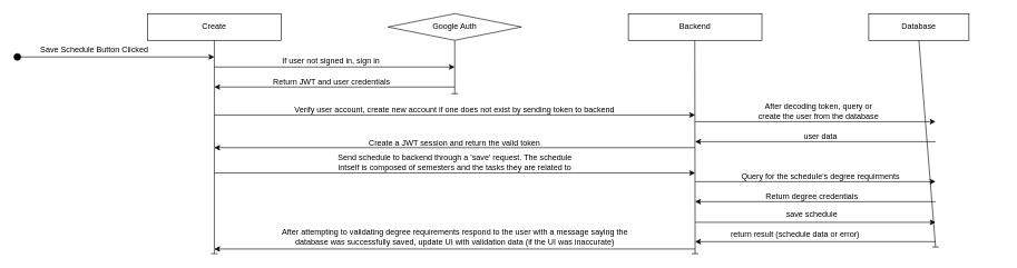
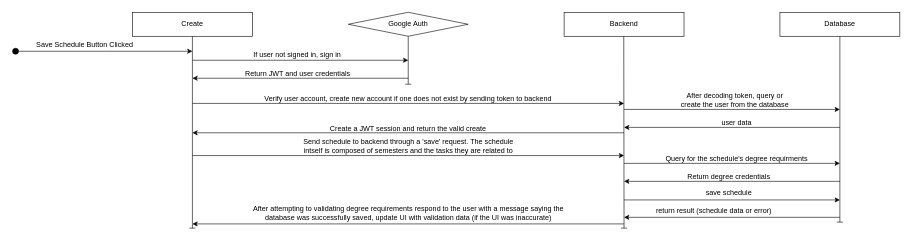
  <mxCell id="0" />
  <mxCell id="1" parent="0" />
  <mxCell id="2" value="Create" style="rounded=0;whiteSpace=wrap;html=1;" parent="1" vertex="1"><mxGeometry x="220" y="20" width="200" height="40" as="geometry" /></mxCell>
  <mxCell id="3" value="Backend" style="rounded=0;whiteSpace=wrap;html=1;" parent="1" vertex="1"><mxGeometry x="940" y="20" width="200" height="40" as="geometry" /></mxCell>
- <mxCell id="4" value="Database" style="rounded=0;whiteSpace=wrap;html=1;" parent="1" vertex="1"><mxGeometry x="1300" y="20" width="150" height="40" as="geometry" /></mxCell>
+ <mxCell id="4" value="Database" style="rounded=0;whiteSpace=wrap;html=1;" parent="1" vertex="1"><mxGeometry x="1300" y="20" width="200" height="40" as="geometry" /></mxCell>
  <mxCell id="5" value="Google Auth" style="rhombus;whiteSpace=wrap;html=1;" parent="1" vertex="1"><mxGeometry x="580" y="20" width="200" height="40" as="geometry" /></mxCell>
  <mxCell id="6" value="" style="endArrow=none;html=1;rounded=0;entryX=0.5;entryY=1;entryDx=0;entryDy=0;" parent="1" target="5" edge="1"><mxGeometry width="50" height="50" relative="1" as="geometry"><mxPoint x="680" y="140" as="sourcePoint" /><mxPoint x="900" y="240" as="targetPoint" /></mxGeometry></mxCell>
  <mxCell id="7" value="" style="endArrow=none;html=1;rounded=0;entryX=0.5;entryY=1;entryDx=0;entryDy=0;" parent="1" target="2" edge="1"><mxGeometry width="50" height="50" relative="1" as="geometry"><mxPoint x="320" y="380" as="sourcePoint" /><mxPoint x="349.5" y="60" as="targetPoint" /></mxGeometry></mxCell>
  <mxCell id="8" value="" style="endArrow=none;html=1;rounded=0;entryX=0.5;entryY=1;entryDx=0;entryDy=0;" parent="1" edge="1"><mxGeometry width="50" height="50" relative="1" as="geometry"><mxPoint x="1040" y="380" as="sourcePoint" /><mxPoint x="1039.5" y="60" as="targetPoint" /></mxGeometry></mxCell>
  <mxCell id="9" value="" style="endArrow=none;html=1;rounded=0;entryX=0.5;entryY=1;entryDx=0;entryDy=0;" parent="1" target="4" edge="1"><mxGeometry width="50" height="50" relative="1" as="geometry"><mxPoint x="1400" y="370" as="sourcePoint" /><mxPoint x="1410" y="60" as="targetPoint" /></mxGeometry></mxCell>
  <mxCell id="10" style="edgeStyle=orthogonalEdgeStyle;rounded=0;orthogonalLoop=1;jettySize=auto;html=1;" parent="1" source="11" edge="1"><mxGeometry relative="1" as="geometry"><mxPoint x="320" y="85" as="targetPoint" /></mxGeometry></mxCell>
  <mxCell id="11" value="" style="ellipse;whiteSpace=wrap;html=1;aspect=fixed;fillColor=#000000;" parent="1" vertex="1"><mxGeometry x="20" y="80" width="10" height="10" as="geometry" /></mxCell>
  <mxCell id="12" value="Save Schedule Button Clicked" style="text;html=1;align=center;verticalAlign=middle;resizable=0;points=[];autosize=1;strokeColor=none;fillColor=none;" parent="1" vertex="1"><mxGeometry x="50" y="60" width="180" height="30" as="geometry" /></mxCell>
  <mxCell id="13" style="edgeStyle=orthogonalEdgeStyle;rounded=0;orthogonalLoop=1;jettySize=auto;html=1;" parent="1" edge="1"><mxGeometry relative="1" as="geometry"><mxPoint x="680" y="100" as="targetPoint" /><mxPoint x="320" y="100" as="sourcePoint" /></mxGeometry></mxCell>
  <mxCell id="14" value="If user not signed in, sign in" style="text;html=1;strokeColor=none;fillColor=none;align=center;verticalAlign=middle;whiteSpace=wrap;rounded=0;" parent="1" vertex="1"><mxGeometry x="410" y="76" width="170" height="30" as="geometry" /></mxCell>
  <mxCell id="15" style="edgeStyle=orthogonalEdgeStyle;rounded=0;orthogonalLoop=1;jettySize=auto;html=1;" parent="1" edge="1"><mxGeometry relative="1" as="geometry"><mxPoint x="320" y="130" as="targetPoint" /><mxPoint x="680" y="130" as="sourcePoint" /></mxGeometry></mxCell>
  <mxCell id="16" value="Return JWT and user credentials" style="text;html=1;strokeColor=none;fillColor=none;align=center;verticalAlign=middle;whiteSpace=wrap;rounded=0;" parent="1" vertex="1"><mxGeometry x="396" y="108" width="200" height="30" as="geometry" /></mxCell>
  <mxCell id="17" style="edgeStyle=orthogonalEdgeStyle;rounded=0;orthogonalLoop=1;jettySize=auto;html=1;" parent="1" edge="1"><mxGeometry relative="1" as="geometry"><mxPoint x="1040" y="172" as="targetPoint" /><mxPoint x="320" y="172" as="sourcePoint" /></mxGeometry></mxCell>
  <mxCell id="18" value="Verify user account, create new account if one does not exist by sending token to backend" style="text;html=1;strokeColor=none;fillColor=none;align=center;verticalAlign=middle;whiteSpace=wrap;rounded=0;" parent="1" vertex="1"><mxGeometry x="385" y="150" width="590" height="30" as="geometry" /></mxCell>
  <mxCell id="19" style="edgeStyle=orthogonalEdgeStyle;rounded=0;orthogonalLoop=1;jettySize=auto;html=1;endArrow=none;endFill=0;startArrow=classic;startFill=1;" parent="1" edge="1"><mxGeometry relative="1" as="geometry"><mxPoint x="1040" y="221" as="targetPoint" /><mxPoint x="320" y="221" as="sourcePoint" /></mxGeometry></mxCell>
- <mxCell id="20" value="Create a JWT session and return the valid token" style="text;html=1;strokeColor=none;fillColor=none;align=center;verticalAlign=middle;whiteSpace=wrap;rounded=0;" parent="1" vertex="1"><mxGeometry x="385" y="199" width="590" height="30" as="geometry" /></mxCell>
+ <mxCell id="20" value="Create a JWT session and return the valid create" style="text;html=1;strokeColor=none;fillColor=none;align=center;verticalAlign=middle;whiteSpace=wrap;rounded=0;" parent="1" vertex="1"><mxGeometry x="385" y="199" width="590" height="30" as="geometry" /></mxCell>
  <mxCell id="21" style="edgeStyle=orthogonalEdgeStyle;rounded=0;orthogonalLoop=1;jettySize=auto;html=1;endArrow=none;endFill=0;startArrow=classic;startFill=1;" parent="1" edge="1"><mxGeometry relative="1" as="geometry"><mxPoint x="1040" y="182" as="targetPoint" /><mxPoint x="1400" y="182" as="sourcePoint" /></mxGeometry></mxCell>
  <mxCell id="22" value="After decoding token, query or create the user from the database" style="text;html=1;strokeColor=none;fillColor=none;align=center;verticalAlign=middle;whiteSpace=wrap;rounded=0;" parent="1" vertex="1"><mxGeometry x="1130" y="152" width="190" height="30" as="geometry" /></mxCell>
  <mxCell id="23" style="edgeStyle=orthogonalEdgeStyle;rounded=0;orthogonalLoop=1;jettySize=auto;html=1;endArrow=classic;endFill=1;startArrow=none;startFill=0;" parent="1" edge="1"><mxGeometry relative="1" as="geometry"><mxPoint x="1040" y="212" as="targetPoint" /><mxPoint x="1400" y="212" as="sourcePoint" /></mxGeometry></mxCell>
  <mxCell id="24" value="user data" style="text;html=1;strokeColor=none;fillColor=none;align=center;verticalAlign=middle;whiteSpace=wrap;rounded=0;" parent="1" vertex="1"><mxGeometry x="1133" y="199" width="190" height="10" as="geometry" /></mxCell>
  <mxCell id="25" style="edgeStyle=orthogonalEdgeStyle;rounded=0;orthogonalLoop=1;jettySize=auto;html=1;endArrow=classic;endFill=1;startArrow=none;startFill=0;" parent="1" edge="1"><mxGeometry relative="1" as="geometry"><mxPoint x="1040" y="259" as="targetPoint" /><mxPoint x="320" y="259" as="sourcePoint" /></mxGeometry></mxCell>
  <mxCell id="26" value="Send schedule to backend through a 'save' request. The schedule intself is composed of semesters and the tasks they are related to" style="text;html=1;strokeColor=none;fillColor=none;align=center;verticalAlign=middle;whiteSpace=wrap;rounded=0;" parent="1" vertex="1"><mxGeometry x="492.5" y="229" width="375" height="30" as="geometry" /></mxCell>
  <mxCell id="27" style="edgeStyle=orthogonalEdgeStyle;rounded=0;orthogonalLoop=1;jettySize=auto;html=1;endArrow=classic;endFill=1;startArrow=none;startFill=0;" parent="1" edge="1"><mxGeometry relative="1" as="geometry"><mxPoint x="1400" y="272" as="targetPoint" /><mxPoint x="1040" y="272" as="sourcePoint" /></mxGeometry></mxCell>
  <mxCell id="28" value="Query for the schedule's degree requirments" style="text;html=1;strokeColor=none;fillColor=none;align=center;verticalAlign=middle;whiteSpace=wrap;rounded=0;" parent="1" vertex="1"><mxGeometry x="1093" y="252" width="270" height="23" as="geometry" /></mxCell>
  <mxCell id="29" style="edgeStyle=orthogonalEdgeStyle;rounded=0;orthogonalLoop=1;jettySize=auto;html=1;endArrow=none;endFill=0;startArrow=classic;startFill=1;" parent="1" edge="1"><mxGeometry relative="1" as="geometry"><mxPoint x="1400" y="302" as="targetPoint" /><mxPoint x="1040" y="302" as="sourcePoint" /></mxGeometry></mxCell>
  <mxCell id="30" value="Return degree credentials" style="text;html=1;strokeColor=none;fillColor=none;align=center;verticalAlign=middle;whiteSpace=wrap;rounded=0;" parent="1" vertex="1"><mxGeometry x="1080" y="282" width="270" height="23" as="geometry" /></mxCell>
  <mxCell id="31" value="" style="endArrow=none;html=1;rounded=0;" parent="1" edge="1"><mxGeometry width="50" height="50" relative="1" as="geometry"><mxPoint x="675" y="140" as="sourcePoint" /><mxPoint x="685" y="140" as="targetPoint" /></mxGeometry></mxCell>
  <mxCell id="32" style="edgeStyle=orthogonalEdgeStyle;rounded=0;orthogonalLoop=1;jettySize=auto;html=1;endArrow=none;endFill=0;startArrow=classic;startFill=1;" parent="1" edge="1"><mxGeometry relative="1" as="geometry"><mxPoint x="1040" y="373" as="targetPoint" /><mxPoint x="320" y="373" as="sourcePoint" /></mxGeometry></mxCell>
  <mxCell id="33" value="After attempting to validating degree requirements respond to the user with a message saying the database was successfully saved, update UI with validation data (if the UI was inaccurate)" style="text;html=1;strokeColor=none;fillColor=none;align=center;verticalAlign=middle;whiteSpace=wrap;rounded=0;" parent="1" vertex="1"><mxGeometry x="410.5" y="340" width="539" height="30" as="geometry" /></mxCell>
  <mxCell id="34" style="edgeStyle=orthogonalEdgeStyle;rounded=0;orthogonalLoop=1;jettySize=auto;html=1;endArrow=classic;endFill=1;startArrow=none;startFill=0;" parent="1" edge="1"><mxGeometry relative="1" as="geometry"><mxPoint x="1400" y="333" as="targetPoint" /><mxPoint x="1040" y="333" as="sourcePoint" /></mxGeometry></mxCell>
  <mxCell id="35" value="save schedule" style="text;html=1;strokeColor=none;fillColor=none;align=center;verticalAlign=middle;whiteSpace=wrap;rounded=0;" parent="1" vertex="1"><mxGeometry x="1080" y="310" width="270" height="23" as="geometry" /></mxCell>
  <mxCell id="36" style="edgeStyle=orthogonalEdgeStyle;rounded=0;orthogonalLoop=1;jettySize=auto;html=1;endArrow=none;endFill=0;startArrow=classic;startFill=1;" parent="1" edge="1"><mxGeometry relative="1" as="geometry"><mxPoint x="1400" y="362" as="targetPoint" /><mxPoint x="1040" y="362" as="sourcePoint" /></mxGeometry></mxCell>
  <mxCell id="37" value="return result (schedule data or error)" style="text;html=1;strokeColor=none;fillColor=none;align=center;verticalAlign=middle;whiteSpace=wrap;rounded=0;" parent="1" vertex="1"><mxGeometry x="1055" y="340" width="270" height="23" as="geometry" /></mxCell>
  <mxCell id="38" value="" style="endArrow=none;html=1;rounded=0;" parent="1" edge="1"><mxGeometry width="50" height="50" relative="1" as="geometry"><mxPoint x="315" y="380" as="sourcePoint" /><mxPoint x="325" y="380" as="targetPoint" /></mxGeometry></mxCell>
  <mxCell id="39" value="" style="endArrow=none;html=1;rounded=0;" parent="1" edge="1"><mxGeometry width="50" height="50" relative="1" as="geometry"><mxPoint x="1035" y="380" as="sourcePoint" /><mxPoint x="1045" y="380" as="targetPoint" /></mxGeometry></mxCell>
  <mxCell id="40" value="" style="endArrow=none;html=1;rounded=0;" parent="1" edge="1"><mxGeometry width="50" height="50" relative="1" as="geometry"><mxPoint x="1395" y="370" as="sourcePoint" /><mxPoint x="1405" y="370" as="targetPoint" /></mxGeometry></mxCell>
